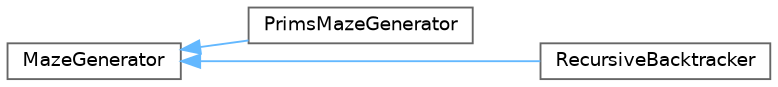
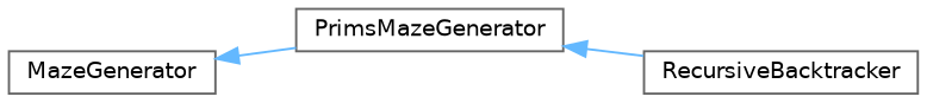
  digraph {
    rankdir=LR
    node [color=grey40 fillcolor=white fontname=Helvetica fontsize=10 shape=box style=filled]
    edge [color=steelblue1 dir=back fontname=Helvetica fontsize=10 labelfontname=Helvetica labelfontsize=10 style=solid]
    n1 [height=0.2 label=MazeGenerator width=0.4]
    n2 [height=0.2 label=PrimsMazeGenerator width=0.4]
    n3 [height=0.2 label=RecursiveBacktracker width=0.4]
    n1 -> n2
-   n1 -> n3
+   n2 -> n3
  }
